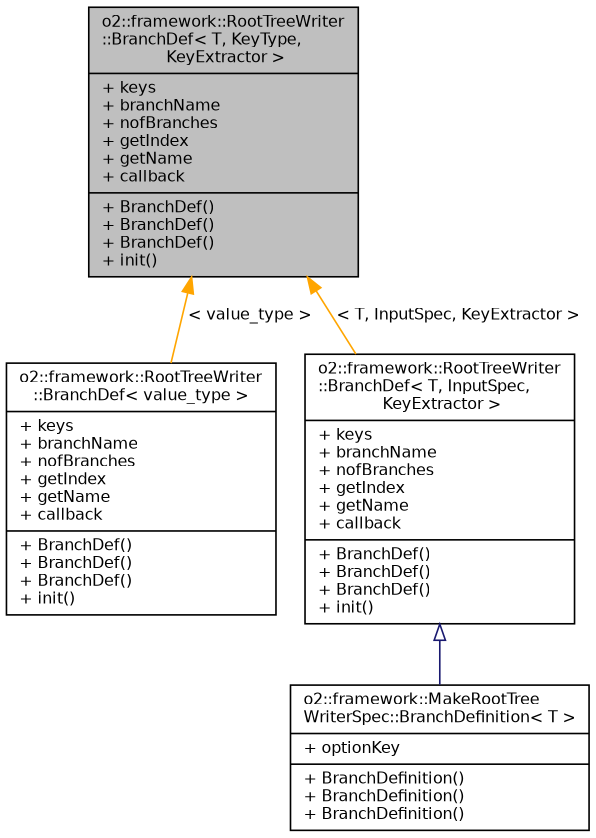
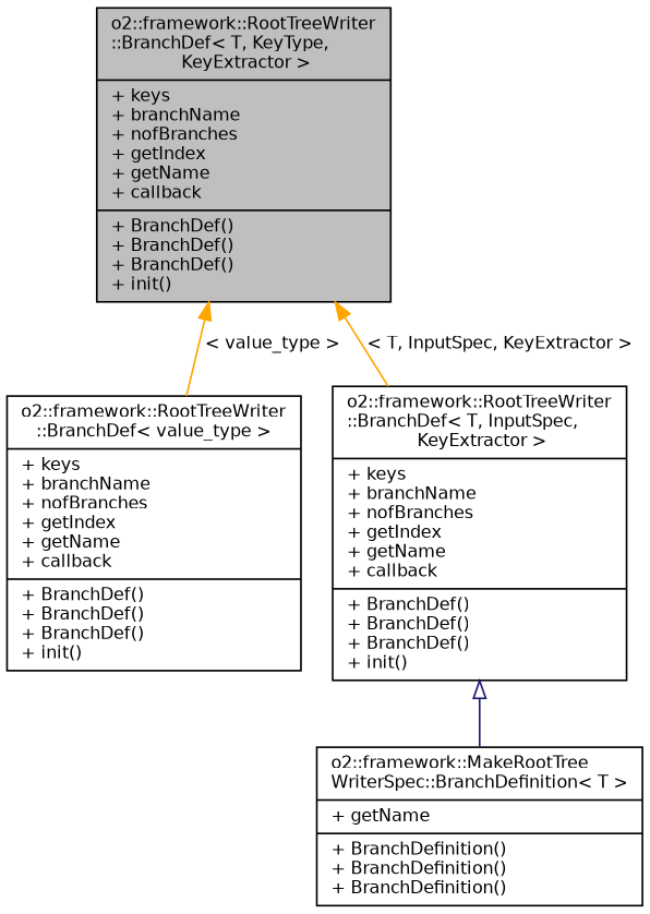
  digraph {
    node [color=black fontname=Helvetica fontsize=10 shape=record]
    edge [color=orange dir=back fontname=Helvetica fontsize=10 labelfontname=Helvetica labelfontsize=10 style=solid]
    n1 [fillcolor=grey75 fontcolor=black height=0.2 label="{o2::framework::RootTreeWriter\l::BranchDef\< T, KeyType,\l KeyExtractor \>\n|+ keys\l+ branchName\l+ nofBranches\l+ getIndex\l+ getName\l+ callback\l|+ BranchDef()\l+ BranchDef()\l+ BranchDef()\l+ init()\l}" style=filled width=0.4]
    n2 [height=0.2 label="{o2::framework::RootTreeWriter\l::BranchDef\< value_type \>\n|+ keys\l+ branchName\l+ nofBranches\l+ getIndex\l+ getName\l+ callback\l|+ BranchDef()\l+ BranchDef()\l+ BranchDef()\l+ init()\l}" width=0.4]
    n3 [height=0.2 label="{o2::framework::RootTreeWriter\l::BranchDef\< T, InputSpec,\l KeyExtractor \>\n|+ keys\l+ branchName\l+ nofBranches\l+ getIndex\l+ getName\l+ callback\l|+ BranchDef()\l+ BranchDef()\l+ BranchDef()\l+ init()\l}" width=0.4]
-   n4 [height=0.2 label="{o2::framework::MakeRootTree\lWriterSpec::BranchDefinition\< T \>\n|+ optionKey\l|+ BranchDefinition()\l+ BranchDefinition()\l+ BranchDefinition()\l}" width=0.4]
+   n4 [height=0.2 label="{o2::framework::MakeRootTree\lWriterSpec::BranchDefinition\< T \>\n|+ getName\l|+ BranchDefinition()\l+ BranchDefinition()\l+ BranchDefinition()\l}" width=0.4]
    n1 -> n2 [label=" \< value_type \>"]
    n1 -> n3 [label=" \< T, InputSpec, KeyExtractor \>"]
    n3 -> n4 [arrowtail=onormal color=midnightblue]
  }
